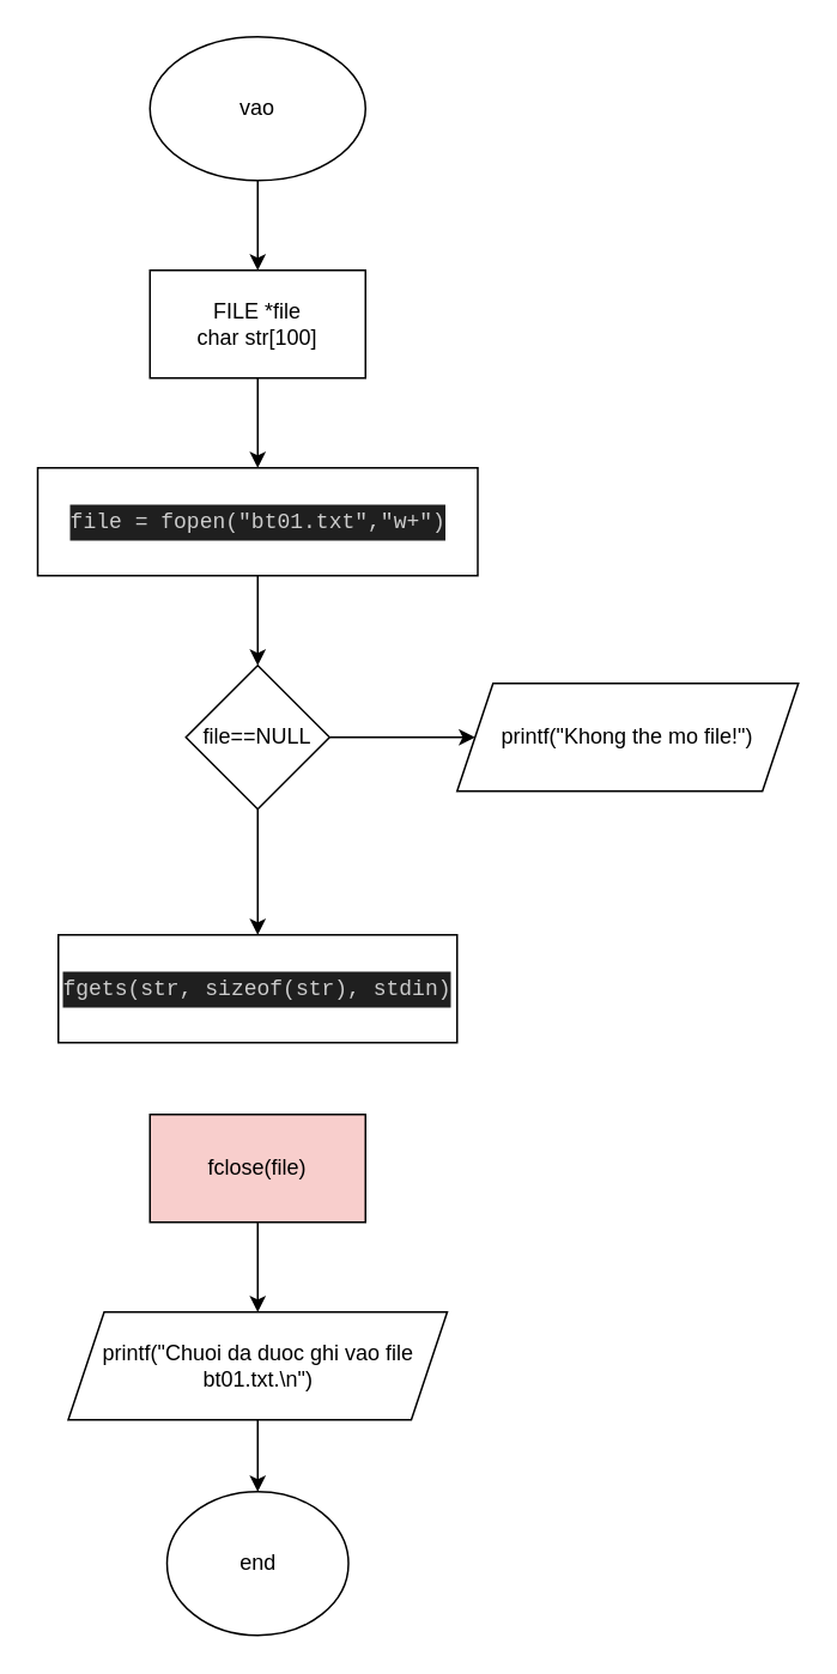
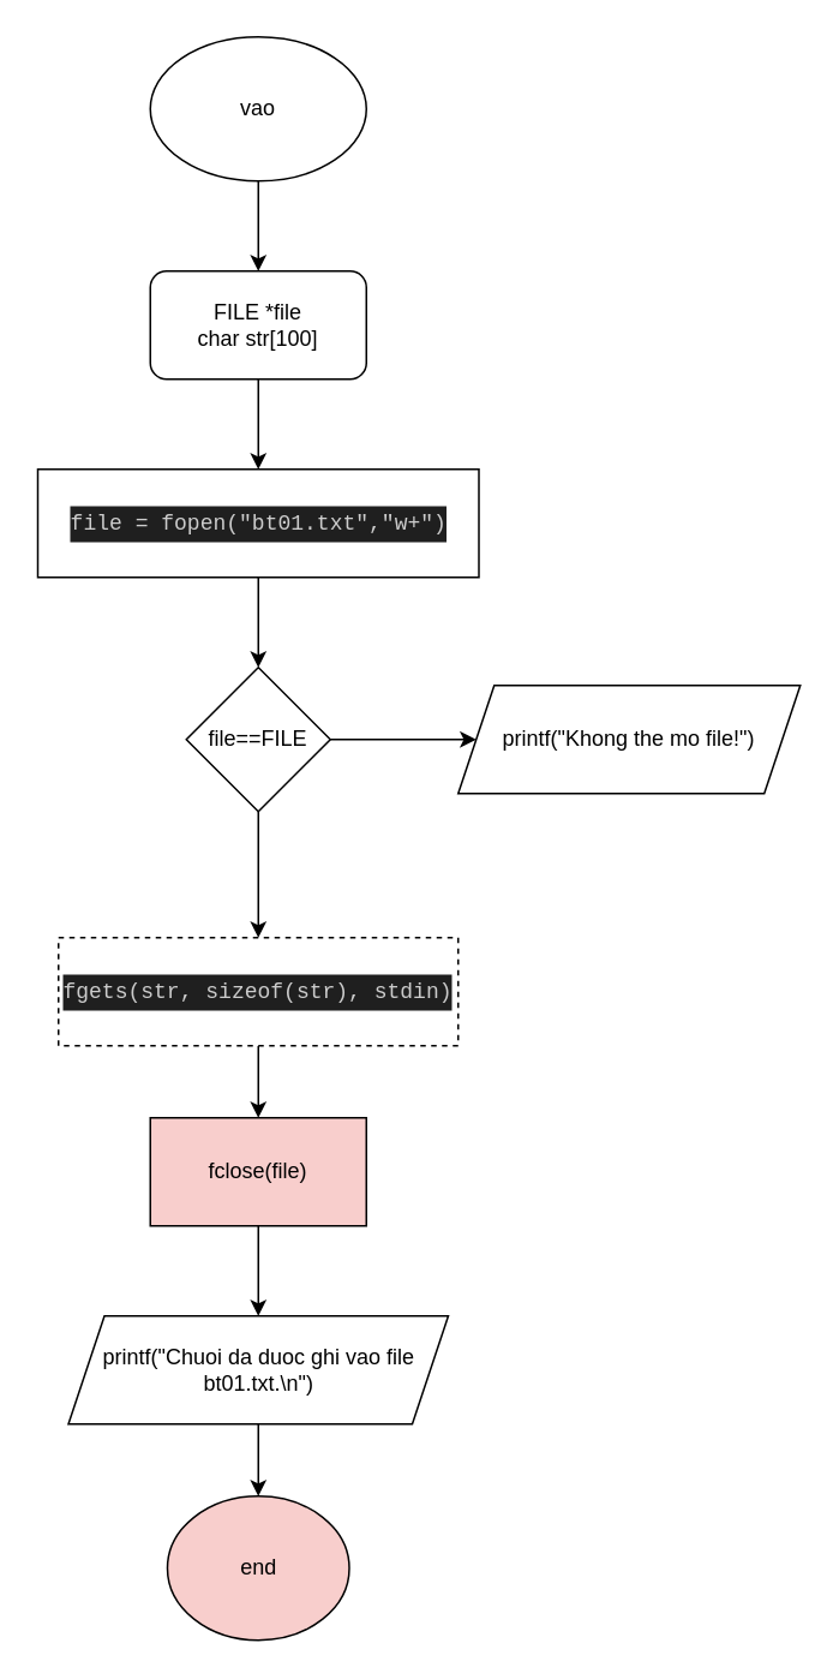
  <mxCell id="0" />
  <mxCell id="1" parent="0" />
  <mxCell id="2" value="" style="edgeStyle=orthogonalEdgeStyle;rounded=0;orthogonalLoop=1;jettySize=auto;html=1;entryX=0.5;entryY=0;entryDx=0;entryDy=0;" parent="1" source="3" target="16" edge="1"><mxGeometry relative="1" as="geometry"><mxPoint x="143" y="140" as="targetPoint" /></mxGeometry></mxCell>
  <mxCell id="3" value="vao" style="ellipse;whiteSpace=wrap;html=1;" parent="1" vertex="1"><mxGeometry x="83" y="20" width="120" height="80" as="geometry" /></mxCell>
  <mxCell id="4" value="" style="edgeStyle=orthogonalEdgeStyle;rounded=0;orthogonalLoop=1;jettySize=auto;html=1;exitX=0.5;exitY=1;exitDx=0;exitDy=0;" parent="1" source="16" target="6" edge="1"><mxGeometry relative="1" as="geometry"><mxPoint x="143" y="220" as="sourcePoint" /></mxGeometry></mxCell>
  <mxCell id="5" value="" style="edgeStyle=orthogonalEdgeStyle;rounded=0;orthogonalLoop=1;jettySize=auto;html=1;" parent="1" source="6" target="9" edge="1"><mxGeometry relative="1" as="geometry" /></mxCell>
  <mxCell id="6" value="&lt;div style=&quot;background-color: rgb(31, 31, 31); line-height: 19px;&quot;&gt;&lt;font face=&quot;Consolas, Courier New, monospace&quot; color=&quot;#cccccc&quot;&gt;file = fopen(&quot;bt01.txt&quot;,&quot;w+&quot;)&lt;/font&gt;&lt;br&gt;&lt;/div&gt;" style="rounded=0;whiteSpace=wrap;html=1;" parent="1" vertex="1"><mxGeometry x="20.5" y="260" width="245" height="60" as="geometry" /></mxCell>
  <mxCell id="7" value="" style="edgeStyle=orthogonalEdgeStyle;rounded=0;orthogonalLoop=1;jettySize=auto;html=1;" parent="1" source="9" target="10" edge="1"><mxGeometry relative="1" as="geometry" /></mxCell>
  <mxCell id="8" value="" style="edgeStyle=orthogonalEdgeStyle;rounded=0;orthogonalLoop=1;jettySize=auto;html=1;" parent="1" source="9" target="12" edge="1"><mxGeometry relative="1" as="geometry" /></mxCell>
- <mxCell id="9" value="file==NULL" style="rhombus;whiteSpace=wrap;html=1;rounded=0;" parent="1" vertex="1"><mxGeometry x="103" y="370" width="80" height="80" as="geometry" /></mxCell>
+ <mxCell id="9" value="file==FILE" style="rhombus;whiteSpace=wrap;html=1;rounded=0;" parent="1" vertex="1"><mxGeometry x="103" y="370" width="80" height="80" as="geometry" /></mxCell>
  <mxCell id="10" value="printf(&quot;Khong the mo file!&quot;)" style="shape=parallelogram;perimeter=parallelogramPerimeter;whiteSpace=wrap;html=1;fixedSize=1;" parent="1" vertex="1"><mxGeometry x="254" y="380" width="190" height="60" as="geometry" /></mxCell>
- <mxCell id="12" value="&lt;div style=&quot;background-color: rgb(31, 31, 31); line-height: 19px;&quot;&gt;&lt;div style=&quot;line-height: 19px;&quot;&gt;&lt;font face=&quot;Consolas, Courier New, monospace&quot; color=&quot;#cccccc&quot;&gt;fgets(str, sizeof(str), stdin)&lt;/font&gt;&lt;br&gt;&lt;/div&gt;&lt;/div&gt;" style="rounded=0;whiteSpace=wrap;html=1;" parent="1" vertex="1"><mxGeometry x="32" y="520" width="222" height="60" as="geometry" /></mxCell>
+ <mxCell id="11" value="" style="edgeStyle=orthogonalEdgeStyle;rounded=0;orthogonalLoop=1;jettySize=auto;html=1;" parent="1" source="12" target="14" edge="1"><mxGeometry relative="1" as="geometry" /></mxCell>
+ <mxCell id="12" value="&lt;div style=&quot;background-color: rgb(31, 31, 31); line-height: 19px;&quot;&gt;&lt;div style=&quot;line-height: 19px;&quot;&gt;&lt;font face=&quot;Consolas, Courier New, monospace&quot; color=&quot;#cccccc&quot;&gt;fgets(str, sizeof(str), stdin)&lt;/font&gt;&lt;br&gt;&lt;/div&gt;&lt;/div&gt;" style="rounded=0;whiteSpace=wrap;html=1;dashed=1;" parent="1" vertex="1"><mxGeometry x="32" y="520" width="222" height="60" as="geometry" /></mxCell>
  <mxCell id="13" value="" style="edgeStyle=orthogonalEdgeStyle;rounded=0;orthogonalLoop=1;jettySize=auto;html=1;" edge="1" parent="1" source="14" target="18"><mxGeometry relative="1" as="geometry" /></mxCell>
  <mxCell id="14" value="fclose(file)" style="whiteSpace=wrap;html=1;rounded=0;fillColor=#f8cecc;" parent="1" vertex="1"><mxGeometry x="83" y="620" width="120" height="60" as="geometry" /></mxCell>
- <mxCell id="15" value="end" style="ellipse;whiteSpace=wrap;html=1;rounded=0;" parent="1" vertex="1"><mxGeometry x="92.5" y="830" width="101" height="80" as="geometry" /></mxCell>
- <mxCell id="16" value="FILE *file&lt;br&gt;char str[100]" style="rounded=0;whiteSpace=wrap;html=1;" parent="1" vertex="1"><mxGeometry x="83" y="150" width="120" height="60" as="geometry" /></mxCell>
+ <mxCell id="15" value="end" style="ellipse;whiteSpace=wrap;html=1;rounded=0;fillColor=#f8cecc;" parent="1" vertex="1"><mxGeometry x="92.5" y="830" width="101" height="80" as="geometry" /></mxCell>
+ <mxCell id="16" value="FILE *file&lt;br&gt;char str[100]" style="whiteSpace=wrap;html=1;rounded=1;" parent="1" vertex="1"><mxGeometry x="83" y="150" width="120" height="60" as="geometry" /></mxCell>
  <mxCell id="17" value="" style="edgeStyle=orthogonalEdgeStyle;rounded=0;orthogonalLoop=1;jettySize=auto;html=1;" edge="1" parent="1" source="18" target="15"><mxGeometry relative="1" as="geometry" /></mxCell>
  <mxCell id="18" value="printf(&quot;Chuoi da duoc ghi vao file bt01.txt.\n&quot;)" style="shape=parallelogram;perimeter=parallelogramPerimeter;whiteSpace=wrap;html=1;fixedSize=1;" vertex="1" parent="1"><mxGeometry x="37.5" y="730" width="211" height="60" as="geometry" /></mxCell>
